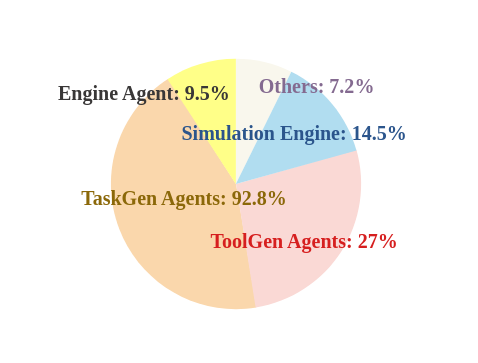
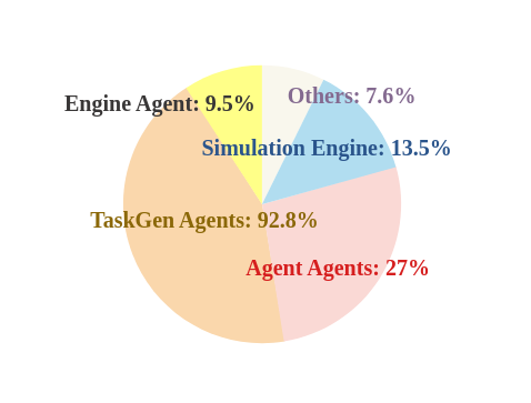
  <mxCell id="0" />
  <mxCell id="1" parent="0" />
  <mxCell id="2" value="" style="verticalLabelPosition=bottom;verticalAlign=top;html=1;shape=mxgraph.basic.pie;startAngle=0.474;endAngle=0.909;fillColor=#fad7ac;strokeColor=none;fontStyle=1;fontFamily=Times New Roman;" vertex="1" parent="1"><mxGeometry x="43.82" y="23" width="100" height="100" as="geometry" /></mxCell>
  <mxCell id="3" value="" style="verticalLabelPosition=bottom;verticalAlign=top;html=1;shape=mxgraph.basic.pie;startAngle=0.206;endAngle=0.475;fillColor=#fad9d5;strokeColor=none;fontStyle=1;fontFamily=Times New Roman;" vertex="1" parent="1"><mxGeometry x="43.82" y="23" width="100" height="100" as="geometry" /></mxCell>
  <mxCell id="4" value="" style="verticalLabelPosition=bottom;verticalAlign=top;html=1;shape=mxgraph.basic.pie;startAngle=0;endAngle=0.073;fillColor=#f9f7ed;strokeColor=none;fontStyle=1;fontFamily=Times New Roman;" vertex="1" parent="1"><mxGeometry x="43.75" y="23" width="100" height="100" as="geometry" /></mxCell>
  <mxCell id="5" value="" style="verticalLabelPosition=bottom;verticalAlign=top;html=1;shape=mxgraph.basic.pie;startAngle=0.073;endAngle=0.207;fillColor=#b1ddf0;strokeColor=none;fontStyle=1;fontFamily=Times New Roman;" vertex="1" parent="1"><mxGeometry x="43.75" y="23" width="100" height="100" as="geometry" /></mxCell>
  <mxCell id="6" value="" style="verticalLabelPosition=bottom;verticalAlign=top;html=1;shape=mxgraph.basic.pie;startAngle=0.908;endAngle=0;fillColor=#ffff88;strokeColor=none;fontStyle=1;fontFamily=Times New Roman;" vertex="1" parent="1"><mxGeometry x="43.75" y="23" width="100" height="100" as="geometry" /></mxCell>
  <mxCell id="7" value="&lt;font style=&quot;font-size: 8px;&quot;&gt;Engine Agent: 9.5%&lt;/font&gt;" style="text;html=1;align=center;verticalAlign=middle;resizable=0;points=[];autosize=1;strokeColor=none;fillColor=none;fontColor=light-dark(#393737, #ededed);fontStyle=1;fontFamily=Times New Roman;" vertex="1" parent="1"><mxGeometry x="20" y="23" width="74" height="26" as="geometry" /></mxCell>
  <mxCell id="8" value="&lt;font style=&quot;font-size: 8px; color: light-dark(rgb(139, 104, 9), rgb(237, 237, 237));&quot;&gt;TaskGen Agents: 92.8%&lt;/font&gt;" style="text;html=1;align=center;verticalAlign=middle;resizable=0;points=[];autosize=1;strokeColor=none;fillColor=none;fontColor=light-dark(#393737, #ededed);fontStyle=1;fontFamily=Times New Roman;" vertex="1" parent="1"><mxGeometry x="25.15" y="64.77" width="95" height="26" as="geometry" /></mxCell>
- <mxCell id="9" value="&lt;font style=&quot;font-size: 8px; color: light-dark(rgb(214, 31, 31), rgb(237, 237, 237));&quot;&gt;ToolGen Agents: 27%&lt;/font&gt;" style="text;html=1;align=center;verticalAlign=middle;resizable=0;points=[];autosize=1;strokeColor=none;fillColor=none;fontColor=light-dark(#393737, #ededed);fontStyle=1;fontFamily=Times New Roman;" vertex="1" parent="1"><mxGeometry x="76.82" y="82" width="89" height="26" as="geometry" /></mxCell>
- <mxCell id="10" value="&lt;font style=&quot;font-size: 8px; color: light-dark(rgb(43, 85, 140), rgb(237, 237, 237));&quot;&gt;Simulation Engine: 14.5%&lt;/font&gt;" style="text;html=1;align=center;verticalAlign=middle;resizable=0;points=[];autosize=1;strokeColor=none;fillColor=none;fontColor=light-dark(#393737, #ededed);fontStyle=1;fontFamily=Times New Roman;" vertex="1" parent="1"><mxGeometry x="65.15" y="38.77" width="103" height="26" as="geometry" /></mxCell>
- <mxCell id="11" value="&lt;font style=&quot;font-size: 8px; color: light-dark(rgb(132, 106, 144), rgb(237, 237, 237));&quot;&gt;Others: 7.2%&lt;/font&gt;" style="text;html=1;align=center;verticalAlign=middle;resizable=0;points=[];autosize=1;strokeColor=none;fillColor=none;fontColor=light-dark(#393737, #ededed);fontStyle=1;fontFamily=Times New Roman;" vertex="1" parent="1"><mxGeometry x="95.75" y="20" width="60" height="26" as="geometry" /></mxCell>
+ <mxCell id="9" value="&lt;font style=&quot;font-size: 8px; color: light-dark(rgb(214, 31, 31), rgb(237, 237, 237));&quot;&gt;Agent Agents: 27%&lt;/font&gt;" style="text;html=1;align=center;verticalAlign=middle;resizable=0;points=[];autosize=1;strokeColor=none;fillColor=none;fontColor=light-dark(#393737, #ededed);fontStyle=1;fontFamily=Times New Roman;" vertex="1" parent="1"><mxGeometry x="76.82" y="82" width="89" height="26" as="geometry" /></mxCell>
+ <mxCell id="10" value="&lt;font style=&quot;font-size: 8px; color: light-dark(rgb(43, 85, 140), rgb(237, 237, 237));&quot;&gt;Simulation Engine: 13.5%&lt;/font&gt;" style="text;html=1;align=center;verticalAlign=middle;resizable=0;points=[];autosize=1;strokeColor=none;fillColor=none;fontColor=light-dark(#393737, #ededed);fontStyle=1;fontFamily=Times New Roman;" vertex="1" parent="1"><mxGeometry x="65.15" y="38.77" width="103" height="26" as="geometry" /></mxCell>
+ <mxCell id="11" value="&lt;font style=&quot;font-size: 8px; color: light-dark(rgb(132, 106, 144), rgb(237, 237, 237));&quot;&gt;Others: 7.6%&lt;/font&gt;" style="text;html=1;align=center;verticalAlign=middle;resizable=0;points=[];autosize=1;strokeColor=none;fillColor=none;fontColor=light-dark(#393737, #ededed);fontStyle=1;fontFamily=Times New Roman;" vertex="1" parent="1"><mxGeometry x="95.75" y="20" width="60" height="26" as="geometry" /></mxCell>
